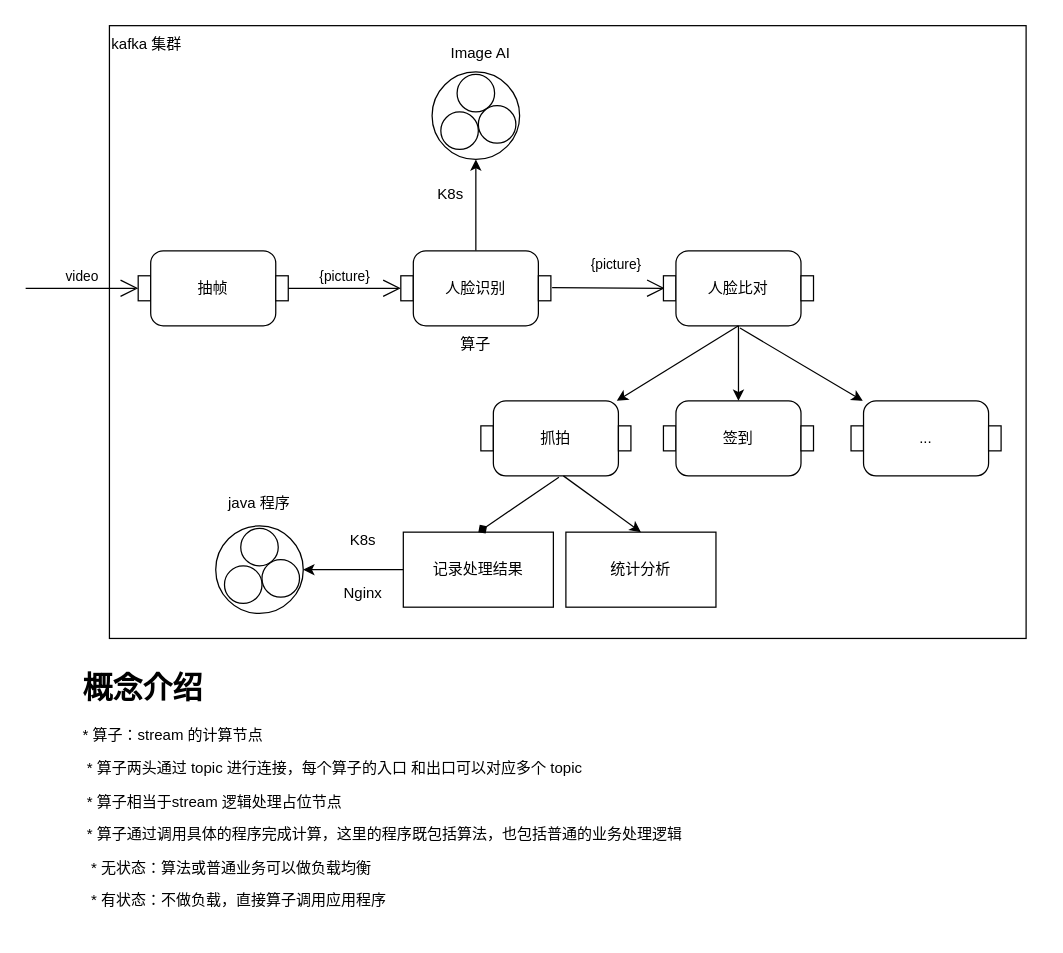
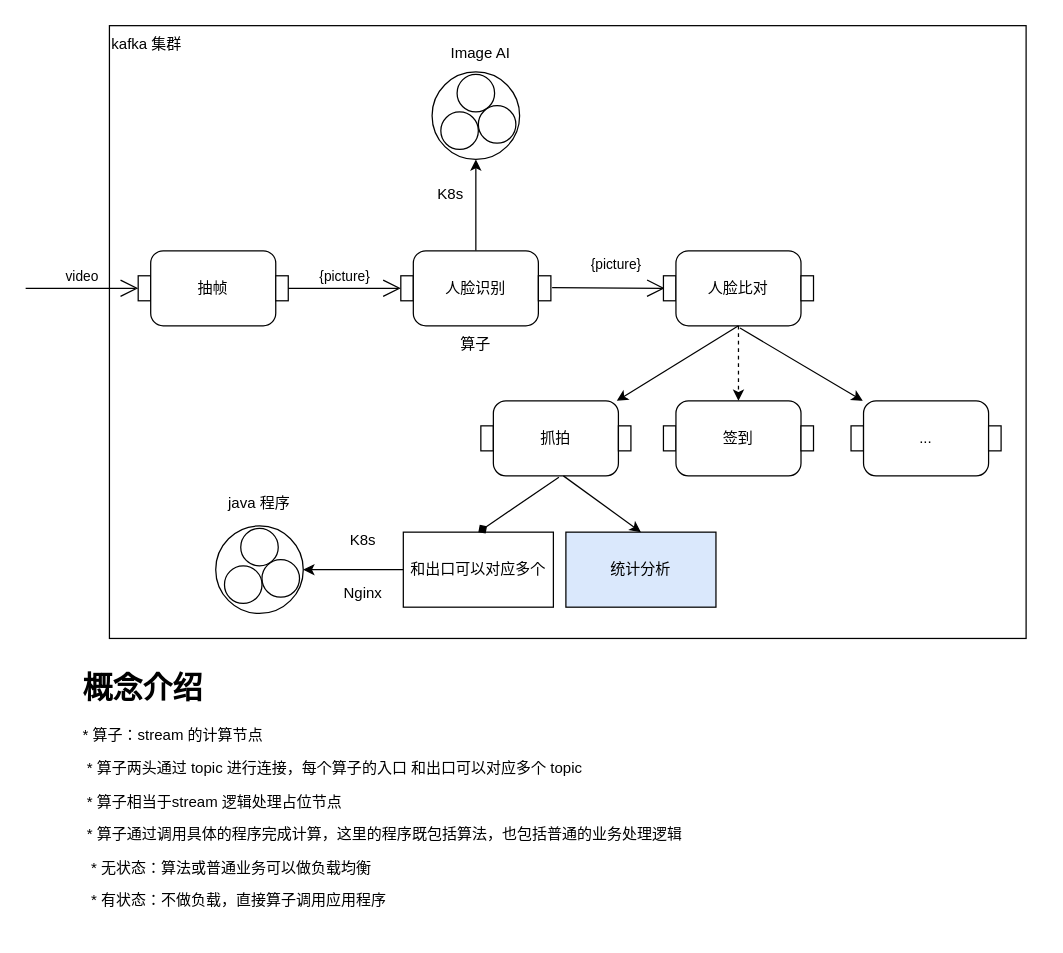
  <mxCell id="0" />
  <mxCell id="1" parent="0" />
  <mxCell id="2" value="" style="rounded=0;whiteSpace=wrap;html=1;" parent="1" vertex="1"><mxGeometry x="87" y="20" width="733" height="490" as="geometry" /></mxCell>
  <mxCell id="3" value="抽帧" style="html=1;shape=mxgraph.sysml.isControl;whiteSpace=wrap;align=center;" parent="1" vertex="1"><mxGeometry x="110" y="200" width="120" height="60" as="geometry" /></mxCell>
  <mxCell id="4" value="video" style="edgeStyle=elbowEdgeStyle;html=1;elbow=horizontal;startArrow=open;rounded=0;endArrow=none;verticalAlign=bottom;exitX=0;exitY=0.5;startSize=12;" parent="1" source="3" edge="1"><mxGeometry relative="1" as="geometry"><mxPoint x="20" y="230" as="targetPoint" /></mxGeometry></mxCell>
  <mxCell id="5" value="{picture}" style="edgeStyle=elbowEdgeStyle;html=1;elbow=vertical;endArrow=open;rounded=0;verticalAlign=bottom;entryX=0;entryY=0.5;endSize=12;" parent="1" source="3" edge="1"><mxGeometry relative="1" as="geometry"><mxPoint x="320" y="230" as="targetPoint" /></mxGeometry></mxCell>
  <mxCell id="6" style="edgeStyle=orthogonalEdgeStyle;rounded=0;orthogonalLoop=1;jettySize=auto;html=1;entryX=0.5;entryY=1;entryDx=0;entryDy=0;" parent="1" source="7" target="29" edge="1"><mxGeometry relative="1" as="geometry" /></mxCell>
  <mxCell id="7" value="人脸识别" style="html=1;shape=mxgraph.sysml.isControl;whiteSpace=wrap;align=center;" parent="1" vertex="1"><mxGeometry x="320" y="200" width="120" height="60" as="geometry" /></mxCell>
  <mxCell id="8" value="{picture}" style="edgeStyle=elbowEdgeStyle;html=1;elbow=vertical;endArrow=open;rounded=0;verticalAlign=bottom;entryX=0;entryY=0.5;endSize=12;" parent="1" edge="1"><mxGeometry x="0.088" y="10" relative="1" as="geometry"><mxPoint x="531" y="229.5" as="targetPoint" /><mxPoint x="441" y="229.5" as="sourcePoint" /><Array as="points"><mxPoint x="441" y="230" /></Array><mxPoint x="1" as="offset" /></mxGeometry></mxCell>
- <mxCell id="9" style="edgeStyle=orthogonalEdgeStyle;rounded=0;orthogonalLoop=1;jettySize=auto;html=1;" parent="1" source="10" target="12" edge="1"><mxGeometry relative="1" as="geometry"><Array as="points"><mxPoint x="590" y="330" /></Array></mxGeometry></mxCell>
+ <mxCell id="9" style="edgeStyle=orthogonalEdgeStyle;rounded=0;orthogonalLoop=1;jettySize=auto;html=1;dashed=1;" parent="1" source="10" target="12" edge="1"><mxGeometry relative="1" as="geometry"><Array as="points"><mxPoint x="590" y="330" /></Array></mxGeometry></mxCell>
  <mxCell id="10" value="人脸比对" style="html=1;shape=mxgraph.sysml.isControl;whiteSpace=wrap;align=center;" parent="1" vertex="1"><mxGeometry x="530" y="200" width="120" height="60" as="geometry" /></mxCell>
  <mxCell id="11" value="抓拍" style="html=1;shape=mxgraph.sysml.isControl;whiteSpace=wrap;align=center;" parent="1" vertex="1"><mxGeometry x="384" y="320" width="120" height="60" as="geometry" /></mxCell>
  <mxCell id="12" value="签到" style="html=1;shape=mxgraph.sysml.isControl;whiteSpace=wrap;align=center;" parent="1" vertex="1"><mxGeometry x="530" y="320" width="120" height="60" as="geometry" /></mxCell>
  <mxCell id="13" value="..." style="html=1;shape=mxgraph.sysml.isControl;whiteSpace=wrap;align=center;" parent="1" vertex="1"><mxGeometry x="680" y="320" width="120" height="60" as="geometry" /></mxCell>
  <mxCell id="14" value="" style="endArrow=classic;html=1;rounded=0;" parent="1" target="11" edge="1"><mxGeometry width="50" height="50" relative="1" as="geometry"><mxPoint x="590" y="260" as="sourcePoint" /><mxPoint x="410" y="200" as="targetPoint" /></mxGeometry></mxCell>
  <mxCell id="15" value="" style="endArrow=classic;html=1;rounded=0;exitX=0.51;exitY=1.03;exitDx=0;exitDy=0;exitPerimeter=0;" parent="1" source="10" target="13" edge="1"><mxGeometry width="50" height="50" relative="1" as="geometry"><mxPoint x="600" y="270" as="sourcePoint" /><mxPoint x="502.667" y="330" as="targetPoint" /></mxGeometry></mxCell>
  <mxCell id="16" style="edgeStyle=orthogonalEdgeStyle;rounded=0;orthogonalLoop=1;jettySize=auto;html=1;entryX=1;entryY=0.5;entryDx=0;entryDy=0;" parent="1" source="17" target="21" edge="1"><mxGeometry relative="1" as="geometry" /></mxCell>
- <mxCell id="17" value="记录处理结果" style="rounded=0;whiteSpace=wrap;html=1;" parent="1" vertex="1"><mxGeometry x="322" y="425" width="120" height="60" as="geometry" /></mxCell>
- <mxCell id="18" value="统计分析" style="rounded=0;whiteSpace=wrap;html=1;" parent="1" vertex="1"><mxGeometry x="452" y="425" width="120" height="60" as="geometry" /></mxCell>
+ <mxCell id="17" value="和出口可以对应多个" style="rounded=0;whiteSpace=wrap;html=1;" parent="1" vertex="1"><mxGeometry x="322" y="425" width="120" height="60" as="geometry" /></mxCell>
+ <mxCell id="18" value="统计分析" style="rounded=0;whiteSpace=wrap;html=1;fillColor=#dae8fc;" parent="1" vertex="1"><mxGeometry x="452" y="425" width="120" height="60" as="geometry" /></mxCell>
  <mxCell id="19" value="" style="endArrow=diamond;html=1;rounded=0;exitX=0.52;exitY=1.017;exitDx=0;exitDy=0;exitPerimeter=0;entryX=0.5;entryY=0;entryDx=0;entryDy=0;" parent="1" source="11" target="17" edge="1"><mxGeometry width="50" height="50" relative="1" as="geometry"><mxPoint x="360" y="450" as="sourcePoint" /><mxPoint x="410" y="400" as="targetPoint" /></mxGeometry></mxCell>
  <mxCell id="20" value="" style="endArrow=classic;html=1;rounded=0;entryX=0.5;entryY=0;entryDx=0;entryDy=0;" parent="1" target="18" edge="1"><mxGeometry width="50" height="50" relative="1" as="geometry"><mxPoint x="450" y="380" as="sourcePoint" /><mxPoint x="240" y="440" as="targetPoint" /></mxGeometry></mxCell>
  <mxCell id="21" value="" style="ellipse;whiteSpace=wrap;html=1;aspect=fixed;" parent="1" vertex="1"><mxGeometry x="172" y="420" width="70" height="70" as="geometry" /></mxCell>
  <mxCell id="22" value="" style="ellipse;whiteSpace=wrap;html=1;aspect=fixed;" parent="1" vertex="1"><mxGeometry x="192" y="422" width="30" height="30" as="geometry" /></mxCell>
  <mxCell id="23" value="" style="ellipse;whiteSpace=wrap;html=1;aspect=fixed;fontStyle=1" parent="1" vertex="1"><mxGeometry x="209" y="447" width="30" height="30" as="geometry" /></mxCell>
  <mxCell id="24" value="" style="ellipse;whiteSpace=wrap;html=1;aspect=fixed;fontStyle=1" parent="1" vertex="1"><mxGeometry x="179" y="452" width="30" height="30" as="geometry" /></mxCell>
  <mxCell id="25" value="kafka 集群" style="text;html=1;strokeColor=none;fillColor=none;align=center;verticalAlign=middle;whiteSpace=wrap;rounded=0;" parent="1" vertex="1"><mxGeometry x="87" y="20" width="60" height="30" as="geometry" /></mxCell>
  <mxCell id="26" value="K8s" style="text;html=1;strokeColor=none;fillColor=none;align=center;verticalAlign=middle;whiteSpace=wrap;rounded=0;" parent="1" vertex="1"><mxGeometry x="260" y="417" width="60" height="30" as="geometry" /></mxCell>
  <mxCell id="27" value="Nginx" style="text;html=1;strokeColor=none;fillColor=none;align=center;verticalAlign=middle;whiteSpace=wrap;rounded=0;" parent="1" vertex="1"><mxGeometry x="260" y="459" width="60" height="30" as="geometry" /></mxCell>
  <mxCell id="28" value="算子" style="text;html=1;strokeColor=none;fillColor=none;align=center;verticalAlign=middle;whiteSpace=wrap;rounded=0;" parent="1" vertex="1"><mxGeometry x="350" y="260" width="60" height="30" as="geometry" /></mxCell>
  <mxCell id="29" value="" style="ellipse;whiteSpace=wrap;html=1;aspect=fixed;" parent="1" vertex="1"><mxGeometry x="345" y="57" width="70" height="70" as="geometry" /></mxCell>
  <mxCell id="30" value="" style="ellipse;whiteSpace=wrap;html=1;aspect=fixed;" parent="1" vertex="1"><mxGeometry x="365" y="59" width="30" height="30" as="geometry" /></mxCell>
  <mxCell id="31" value="" style="ellipse;whiteSpace=wrap;html=1;aspect=fixed;fontStyle=1" parent="1" vertex="1"><mxGeometry x="382" y="84" width="30" height="30" as="geometry" /></mxCell>
  <mxCell id="32" value="" style="ellipse;whiteSpace=wrap;html=1;aspect=fixed;fontStyle=1" parent="1" vertex="1"><mxGeometry x="352" y="89" width="30" height="30" as="geometry" /></mxCell>
  <mxCell id="33" value="Image AI" style="text;html=1;strokeColor=none;fillColor=none;align=center;verticalAlign=middle;whiteSpace=wrap;rounded=0;" parent="1" vertex="1"><mxGeometry x="354" y="27" width="60" height="30" as="geometry" /></mxCell>
  <mxCell id="34" value="java 程序" style="text;html=1;strokeColor=none;fillColor=none;align=center;verticalAlign=middle;whiteSpace=wrap;rounded=0;" parent="1" vertex="1"><mxGeometry x="177" y="387" width="60" height="30" as="geometry" /></mxCell>
  <mxCell id="35" value="K8s" style="text;html=1;strokeColor=none;fillColor=none;align=center;verticalAlign=middle;whiteSpace=wrap;rounded=0;" parent="1" vertex="1"><mxGeometry x="350" y="140" width="20" height="30" as="geometry" /></mxCell>
  <mxCell id="36" value="&lt;h1&gt;概念介绍&lt;/h1&gt;&lt;p&gt;* 算子：stream 的计算节点&lt;/p&gt;&lt;p&gt;&lt;span style=&quot;white-space: pre&quot;&gt; &lt;/span&gt;* 算子两头通过 topic 进行连接，每个算子的入口 和出口可以对应多个 topic&lt;br&gt;&lt;/p&gt;&lt;p&gt;&lt;span style=&quot;white-space: pre&quot;&gt; &lt;/span&gt;* 算子相当于stream 逻辑处理占位节点&lt;br&gt;&lt;/p&gt;&lt;p&gt;&lt;span style=&quot;white-space: pre&quot;&gt; &lt;/span&gt;* 算子通过调用具体的程序完成计算，这里的程序既包括算法，也包括普通的业务处理逻辑&lt;br&gt;&lt;/p&gt;&lt;p&gt;&lt;span style=&quot;white-space: pre&quot;&gt; &lt;/span&gt;&lt;span style=&quot;white-space: pre&quot;&gt; &lt;/span&gt;* 无状态：算法或普通业务可以做负载均衡&lt;br&gt;&lt;/p&gt;&lt;p&gt;&lt;span style=&quot;white-space: pre&quot;&gt; &lt;/span&gt;&lt;span style=&quot;white-space: pre&quot;&gt; &lt;/span&gt;* 有状态：不做负载，直接算子调用应用程序&lt;br&gt;&lt;/p&gt;" style="text;html=1;strokeColor=none;fillColor=none;spacing=5;spacingTop=-20;whiteSpace=wrap;overflow=hidden;rounded=0;" parent="1" vertex="1"><mxGeometry x="60.75" y="530" width="766.5" height="210" as="geometry" /></mxCell>
